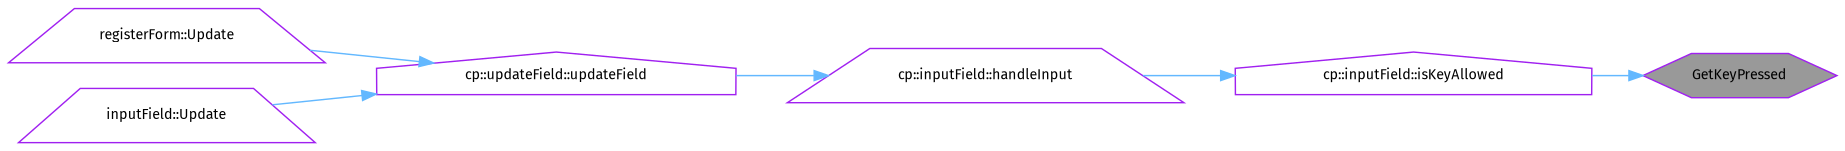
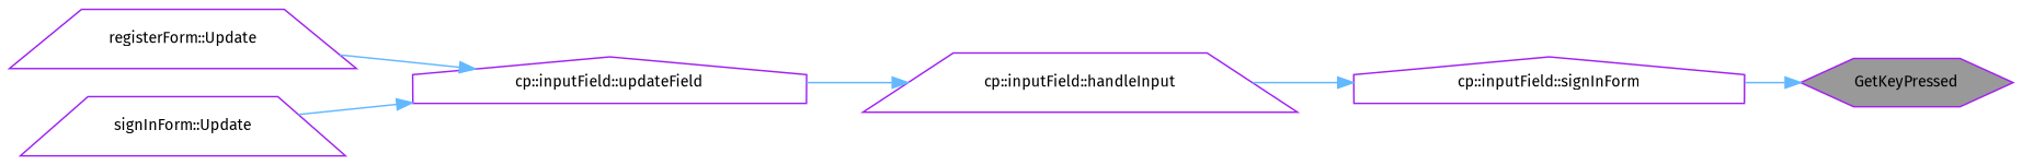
  digraph {
    fontname="Fira Sans"
    rankdir=RL
    node [color=purple fillcolor=white fontname="Fira Sans" fontsize=10 shape=trapezium style=filled]
    edge [color=steelblue1 dir=back fontname="Fira Sans" fontsize=10 labelfontname=Helvetica labelfontsize=10 style=solid]
    n1 [fillcolor=grey60 fontcolor=black height=0.2 label=GetKeyPressed shape=hexagon width=0.4]
-   n2 [height=0.2 label="cp::inputField::isKeyAllowed" shape=house width=0.4]
+   n2 [height=0.2 label="cp::inputField::signInForm" shape=house width=0.4]
    n3 [height=0.2 label="cp::inputField::handleInput" width=0.4]
-   n4 [height=0.2 label="cp::updateField::updateField" shape=house width=0.4]
+   n4 [height=0.2 label="cp::inputField::updateField" shape=house width=0.4]
    n5 [height=0.2 label="registerForm::Update" width=0.4]
-   n6 [height=0.2 label="inputField::Update" width=0.4]
+   n6 [height=0.2 label="signInForm::Update" width=0.4]
    n1 -> n2
    n2 -> n3
    n3 -> n4
    n4 -> n5
    n4 -> n6
  }
